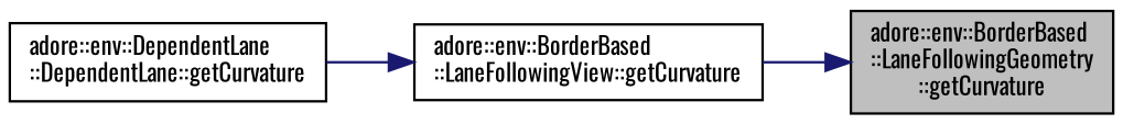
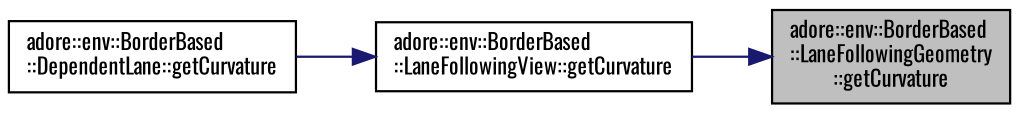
  digraph {
    rankdir=RL
    fontname=Oswald
    node [color=black fillcolor=white fontname=Oswald fontsize=10 shape=record style=filled]
    edge [color=midnightblue dir=back fontname=Oswald fontsize=10 labelfontname=Helvetica labelfontsize=10 style=solid]
    n1 [fillcolor=grey75 fontcolor=black height=0.2 label="adore::env::BorderBased\l::LaneFollowingGeometry\l::getCurvature" width=0.4]
    n2 [height=0.2 label="adore::env::BorderBased\l::LaneFollowingView::getCurvature" width=0.4]
-   n3 [height=0.2 label="adore::env::DependentLane\l::DependentLane::getCurvature" width=0.4]
+   n3 [height=0.2 label="adore::env::BorderBased\l::DependentLane::getCurvature" width=0.4]
    n1 -> n2
    n2 -> n3
  }
